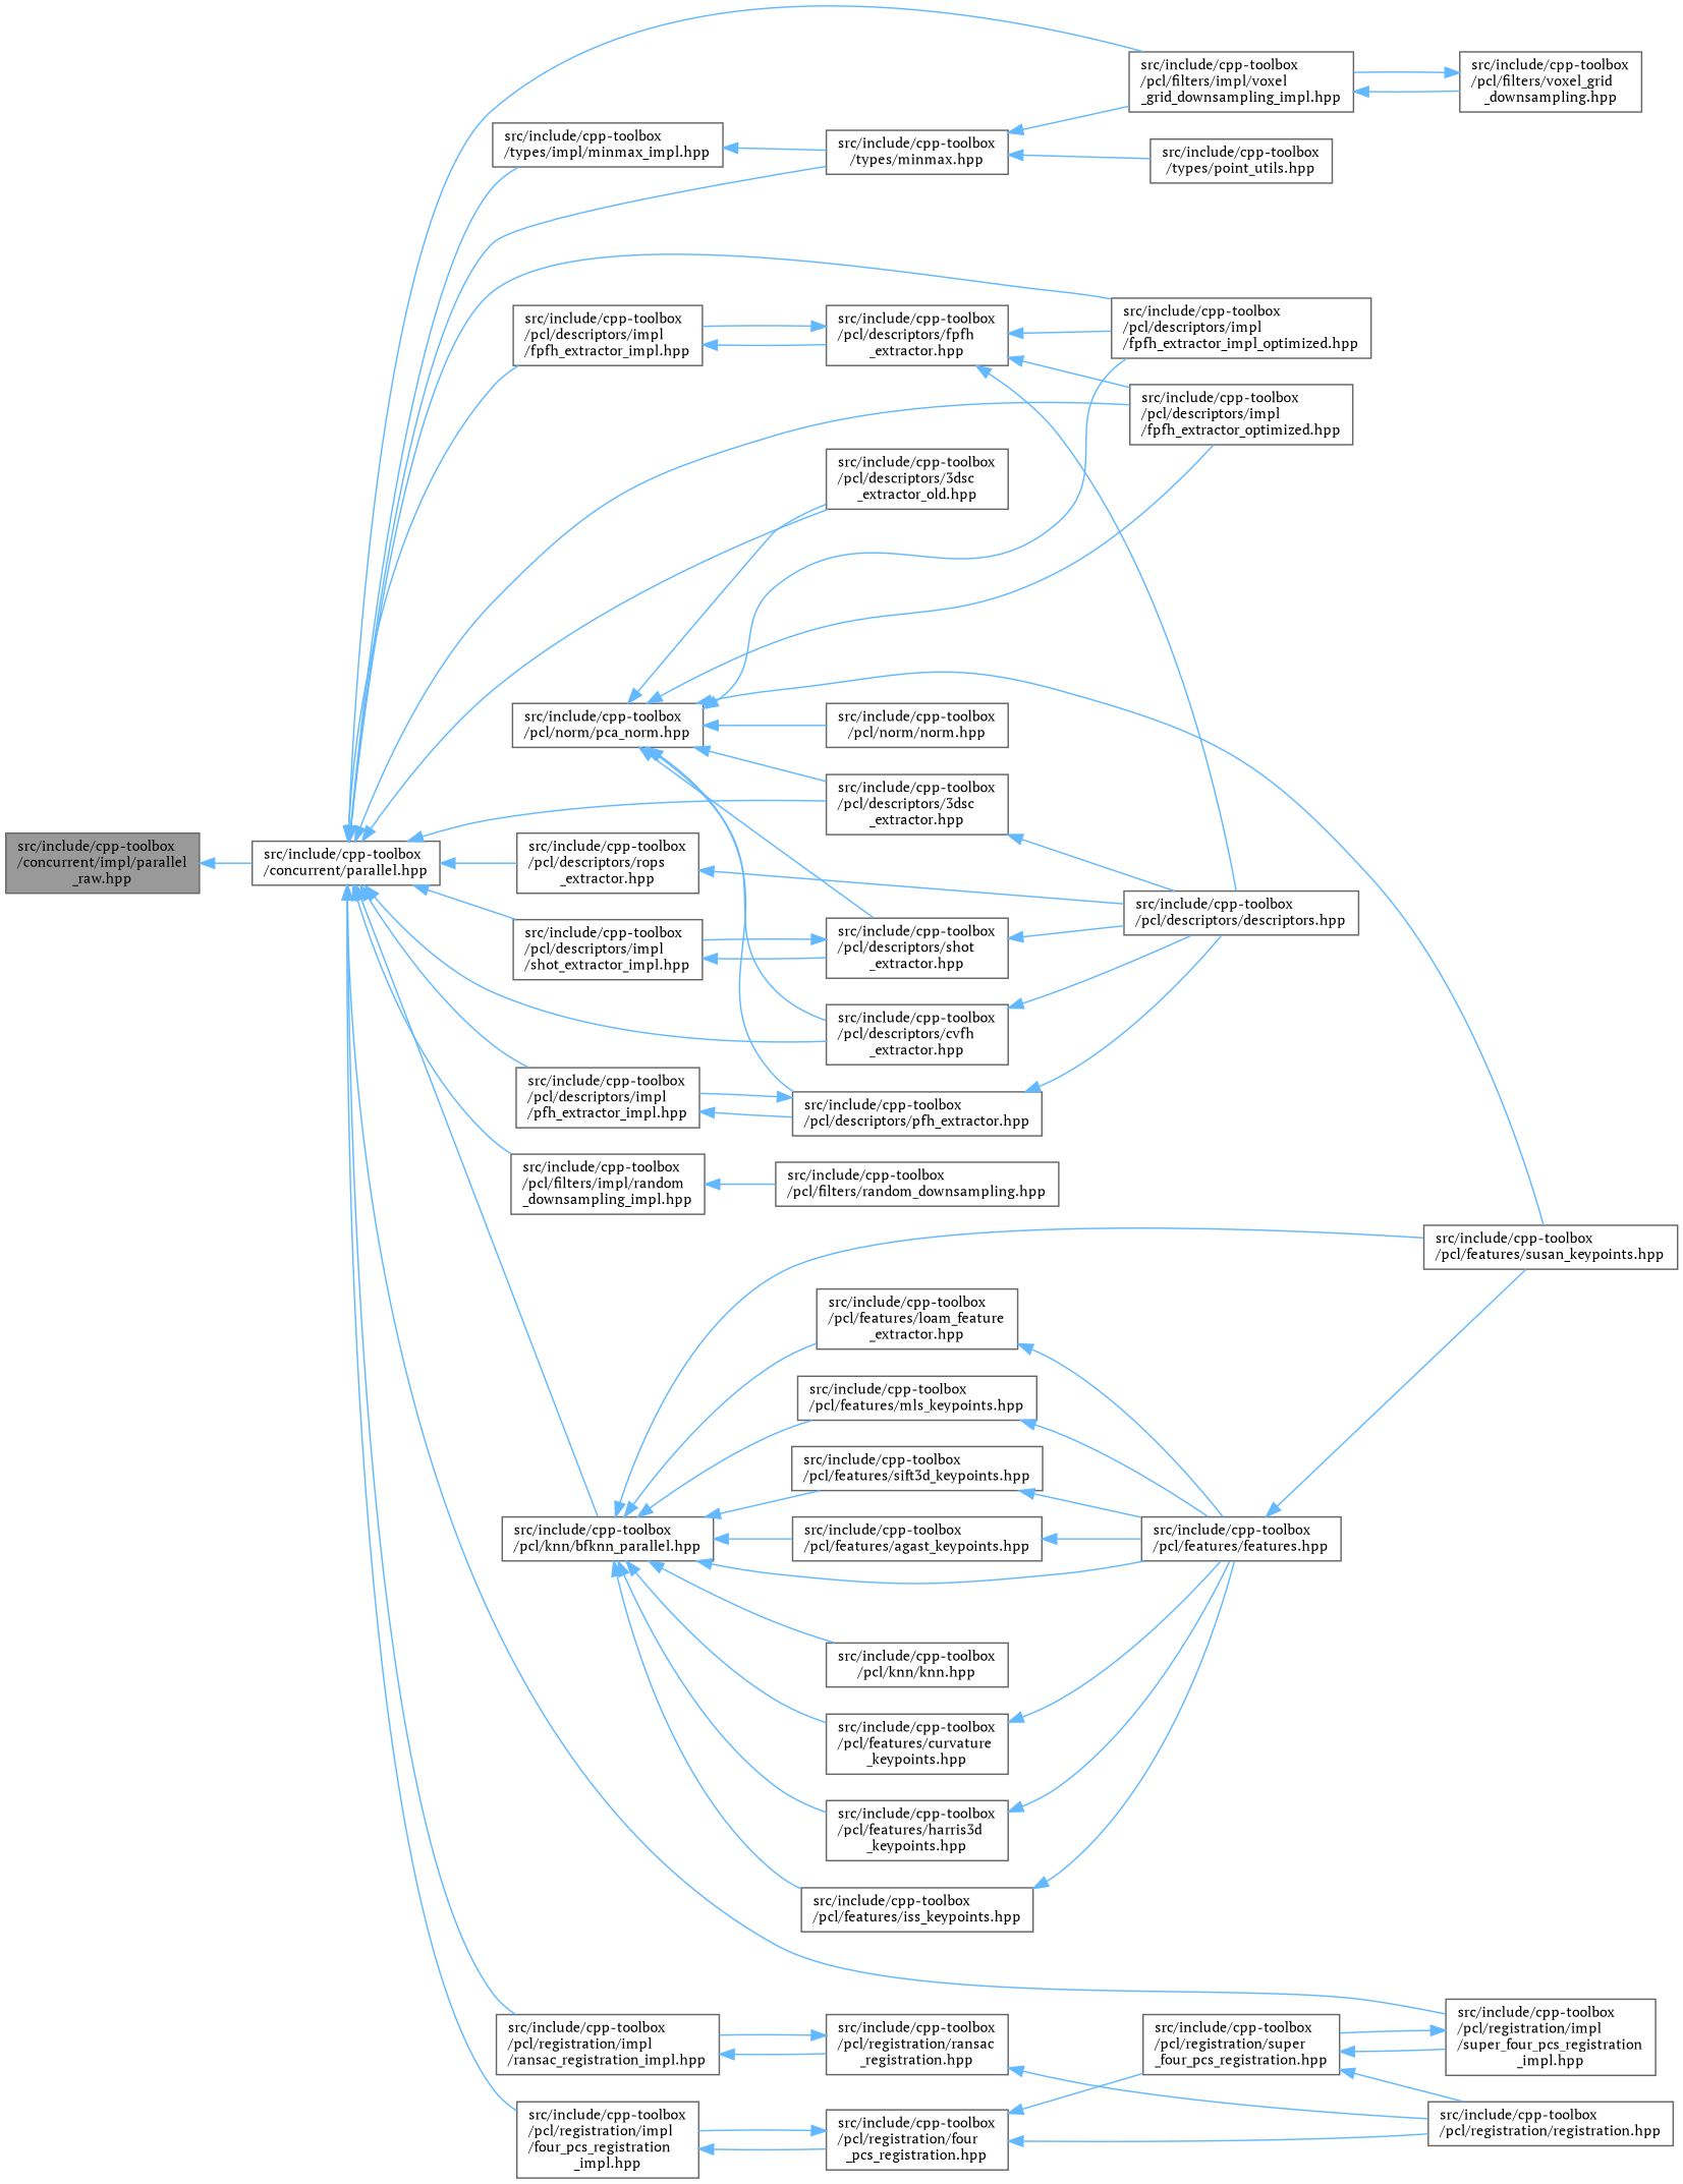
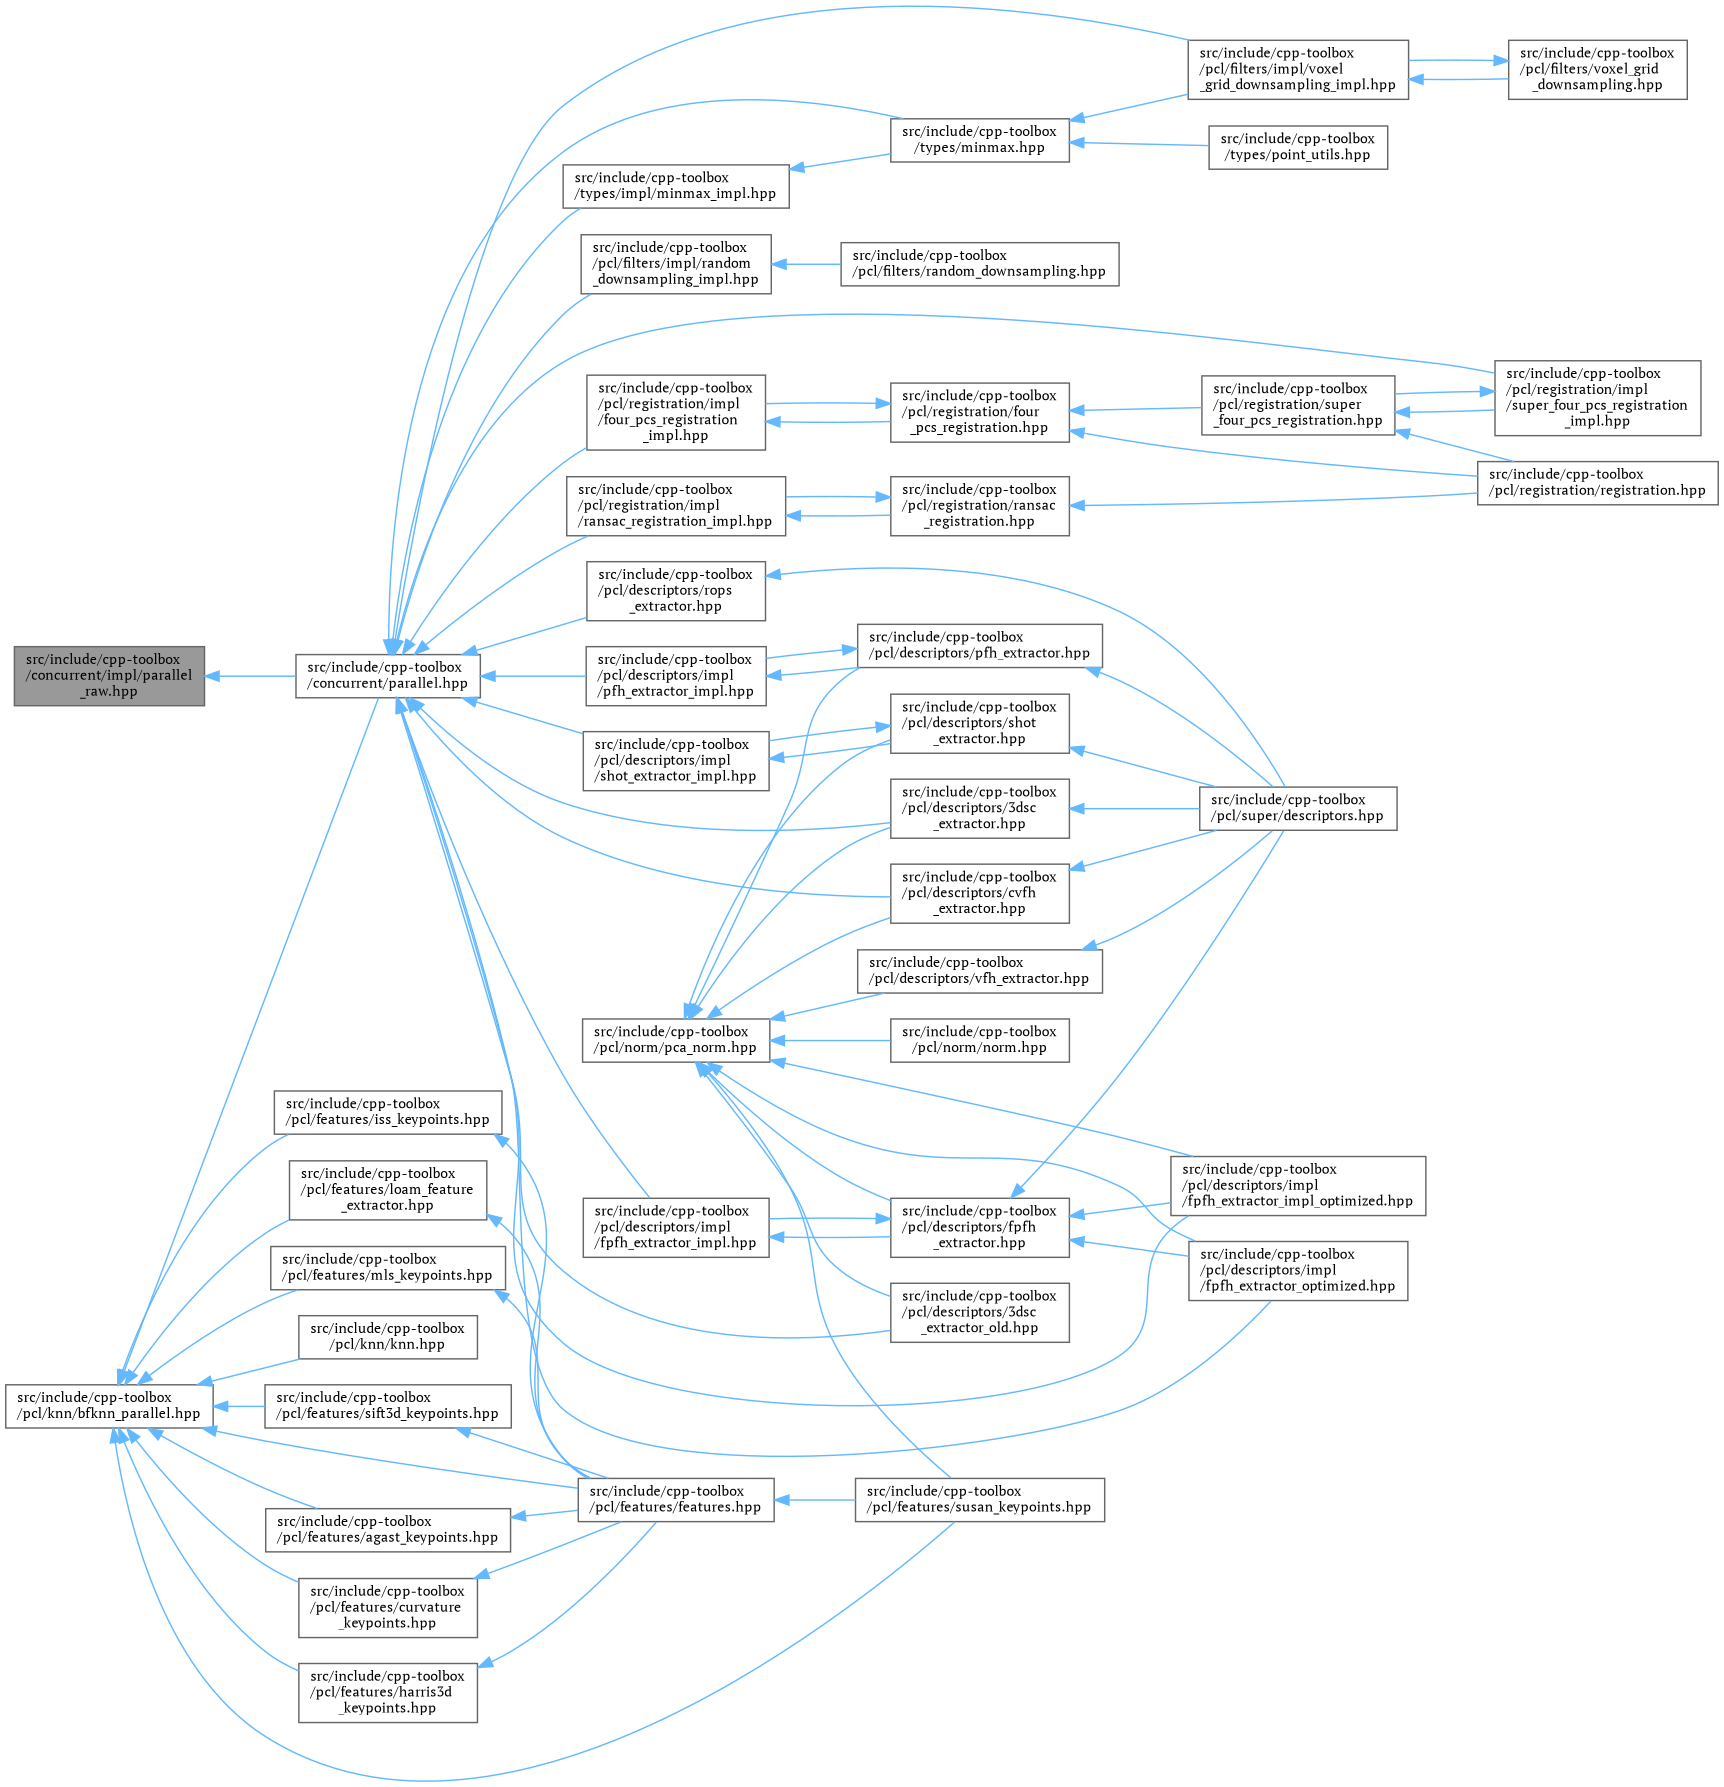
  digraph {
    fontname="PT Serif"
    rankdir=LR
    node [color=grey40 fillcolor=white fontname="PT Serif" fontsize=10 shape=box style=filled]
    edge [color=steelblue1 dir=back fontname="PT Serif" fontsize=10 labelfontname=Helvetica labelfontsize=10 style=solid]
    n1 [color=gray40 fillcolor=grey60 fontcolor=black height=0.2 label="src/include/cpp-toolbox\l/concurrent/impl/parallel\l_raw.hpp" width=0.4]
    n2 [height=0.2 label="src/include/cpp-toolbox\l/concurrent/parallel.hpp" width=0.4]
    n3 [height=0.2 label="src/include/cpp-toolbox\l/pcl/descriptors/3dsc\l_extractor.hpp" width=0.4]
    n4 [height=0.2 label="src/include/cpp-toolbox\l/pcl/descriptors/3dsc\l_extractor_old.hpp" width=0.4]
    n5 [height=0.2 label="src/include/cpp-toolbox\l/pcl/descriptors/cvfh\l_extractor.hpp" width=0.4]
    n6 [height=0.2 label="src/include/cpp-toolbox\l/pcl/descriptors/impl\l/fpfh_extractor_impl.hpp" width=0.4]
    n7 [height=0.2 label="src/include/cpp-toolbox\l/pcl/descriptors/impl\l/fpfh_extractor_impl_optimized.hpp" width=0.4]
    n8 [height=0.2 label="src/include/cpp-toolbox\l/pcl/descriptors/impl\l/fpfh_extractor_optimized.hpp" width=0.4]
    n9 [height=0.2 label="src/include/cpp-toolbox\l/pcl/descriptors/impl\l/pfh_extractor_impl.hpp" width=0.4]
    n10 [height=0.2 label="src/include/cpp-toolbox\l/pcl/descriptors/impl\l/shot_extractor_impl.hpp" width=0.4]
    n11 [height=0.2 label="src/include/cpp-toolbox\l/pcl/descriptors/rops\l_extractor.hpp" width=0.4]
    n12 [height=0.2 label="src/include/cpp-toolbox\l/pcl/filters/impl/random\l_downsampling_impl.hpp" width=0.4]
    n13 [height=0.2 label="src/include/cpp-toolbox\l/pcl/filters/impl/voxel\l_grid_downsampling_impl.hpp" width=0.4]
    n14 [height=0.2 label="src/include/cpp-toolbox\l/pcl/knn/bfknn_parallel.hpp" width=0.4]
    n15 [height=0.2 label="src/include/cpp-toolbox\l/pcl/registration/impl\l/four_pcs_registration\l_impl.hpp" width=0.4]
    n16 [height=0.2 label="src/include/cpp-toolbox\l/pcl/registration/impl\l/super_four_pcs_registration\l_impl.hpp" width=0.4]
    n17 [height=0.2 label="src/include/cpp-toolbox\l/pcl/registration/impl\l/ransac_registration_impl.hpp" width=0.4]
    n18 [height=0.2 label="src/include/cpp-toolbox\l/types/impl/minmax_impl.hpp" width=0.4]
    n19 [height=0.2 label="src/include/cpp-toolbox\l/types/minmax.hpp" width=0.4]
-   n20 [height=0.2 label="src/include/cpp-toolbox\l/pcl/descriptors/descriptors.hpp" width=0.4]
+   n20 [height=0.2 label="src/include/cpp-toolbox\l/pcl/super/descriptors.hpp" width=0.4]
    n21 [height=0.2 label="src/include/cpp-toolbox\l/pcl/descriptors/fpfh\l_extractor.hpp" width=0.4]
    n22 [height=0.2 label="src/include/cpp-toolbox\l/pcl/descriptors/pfh_extractor.hpp" width=0.4]
    n23 [height=0.2 label="src/include/cpp-toolbox\l/pcl/descriptors/shot\l_extractor.hpp" width=0.4]
    n24 [height=0.2 label="src/include/cpp-toolbox\l/pcl/filters/random_downsampling.hpp" width=0.4]
    n25 [height=0.2 label="src/include/cpp-toolbox\l/pcl/filters/voxel_grid\l_downsampling.hpp" width=0.4]
    n26 [height=0.2 label="src/include/cpp-toolbox\l/pcl/features/agast_keypoints.hpp" width=0.4]
    n27 [height=0.2 label="src/include/cpp-toolbox\l/pcl/features/features.hpp" width=0.4]
    n28 [height=0.2 label="src/include/cpp-toolbox\l/pcl/features/curvature\l_keypoints.hpp" width=0.4]
    n29 [height=0.2 label="src/include/cpp-toolbox\l/pcl/features/harris3d\l_keypoints.hpp" width=0.4]
    n30 [height=0.2 label="src/include/cpp-toolbox\l/pcl/features/iss_keypoints.hpp" width=0.4]
    n31 [height=0.2 label="src/include/cpp-toolbox\l/pcl/features/loam_feature\l_extractor.hpp" width=0.4]
    n32 [height=0.2 label="src/include/cpp-toolbox\l/pcl/features/mls_keypoints.hpp" width=0.4]
    n33 [height=0.2 label="src/include/cpp-toolbox\l/pcl/features/sift3d_keypoints.hpp" width=0.4]
    n34 [height=0.2 label="src/include/cpp-toolbox\l/pcl/features/susan_keypoints.hpp" width=0.4]
    n35 [height=0.2 label="src/include/cpp-toolbox\l/pcl/knn/knn.hpp" width=0.4]
    n36 [height=0.2 label="src/include/cpp-toolbox\l/pcl/registration/four\l_pcs_registration.hpp" width=0.4]
    n37 [height=0.2 label="src/include/cpp-toolbox\l/pcl/registration/super\l_four_pcs_registration.hpp" width=0.4]
    n38 [height=0.2 label="src/include/cpp-toolbox\l/pcl/registration/ransac\l_registration.hpp" width=0.4]
    n39 [height=0.2 label="src/include/cpp-toolbox\l/types/point_utils.hpp" width=0.4]
    n40 [height=0.2 label="src/include/cpp-toolbox\l/pcl/norm/pca_norm.hpp" width=0.4]
+   n41 [height=0.2 label="src/include/cpp-toolbox\l/pcl/descriptors/vfh_extractor.hpp" width=0.4]
    n42 [height=0.2 label="src/include/cpp-toolbox\l/pcl/norm/norm.hpp" width=0.4]
    n43 [height=0.2 label="src/include/cpp-toolbox\l/pcl/registration/registration.hpp" width=0.4]
    n1 -> n2
    n2 -> n3
    n2 -> n4
    n2 -> n5
    n2 -> n6
    n2 -> n7
    n2 -> n8
    n2 -> n9
    n2 -> n10
    n2 -> n11
    n2 -> n12
    n2 -> n13
-   n2 -> n14
+   n14 -> n2
    n2 -> n15
    n2 -> n16
    n2 -> n17
    n2 -> n18
    n2 -> n19
    n3 -> n20
    n5 -> n20
    n6 -> n21
    n9 -> n22
    n10 -> n23
    n11 -> n20
    n12 -> n24
    n13 -> n25
    n14 -> n26
    n14 -> n27
    n14 -> n28
    n14 -> n29
    n14 -> n30
    n14 -> n31
    n14 -> n32
    n14 -> n33
    n14 -> n34
    n14 -> n35
    n15 -> n36
    n16 -> n37
    n17 -> n38
    n18 -> n19
    n19 -> n13
    n19 -> n39
    n21 -> n6
    n21 -> n7
    n21 -> n8
    n21 -> n20
    n22 -> n9
    n22 -> n20
    n23 -> n10
    n23 -> n20
    n25 -> n13
    n26 -> n27
    n27 -> n34
    n28 -> n27
    n29 -> n27
    n30 -> n27
    n31 -> n27
    n32 -> n27
    n33 -> n27
    n36 -> n15
    n36 -> n37
    n36 -> n43
    n37 -> n16
    n37 -> n43
    n38 -> n17
    n38 -> n43
    n40 -> n3
    n40 -> n4
    n40 -> n5
    n40 -> n7
    n40 -> n8
+   n40 -> n21
    n40 -> n22
    n40 -> n23
    n40 -> n34
+   n40 -> n41
    n40 -> n42
+   n41 -> n20
  }
